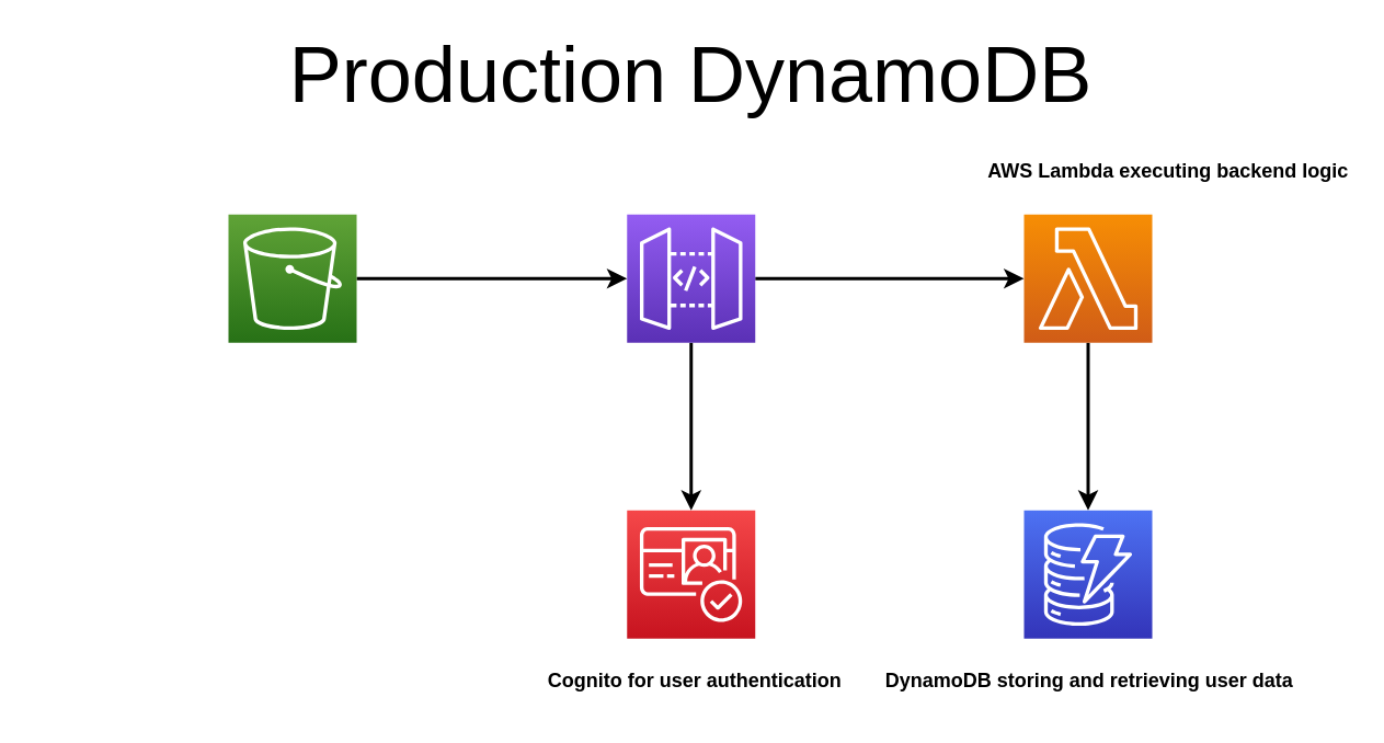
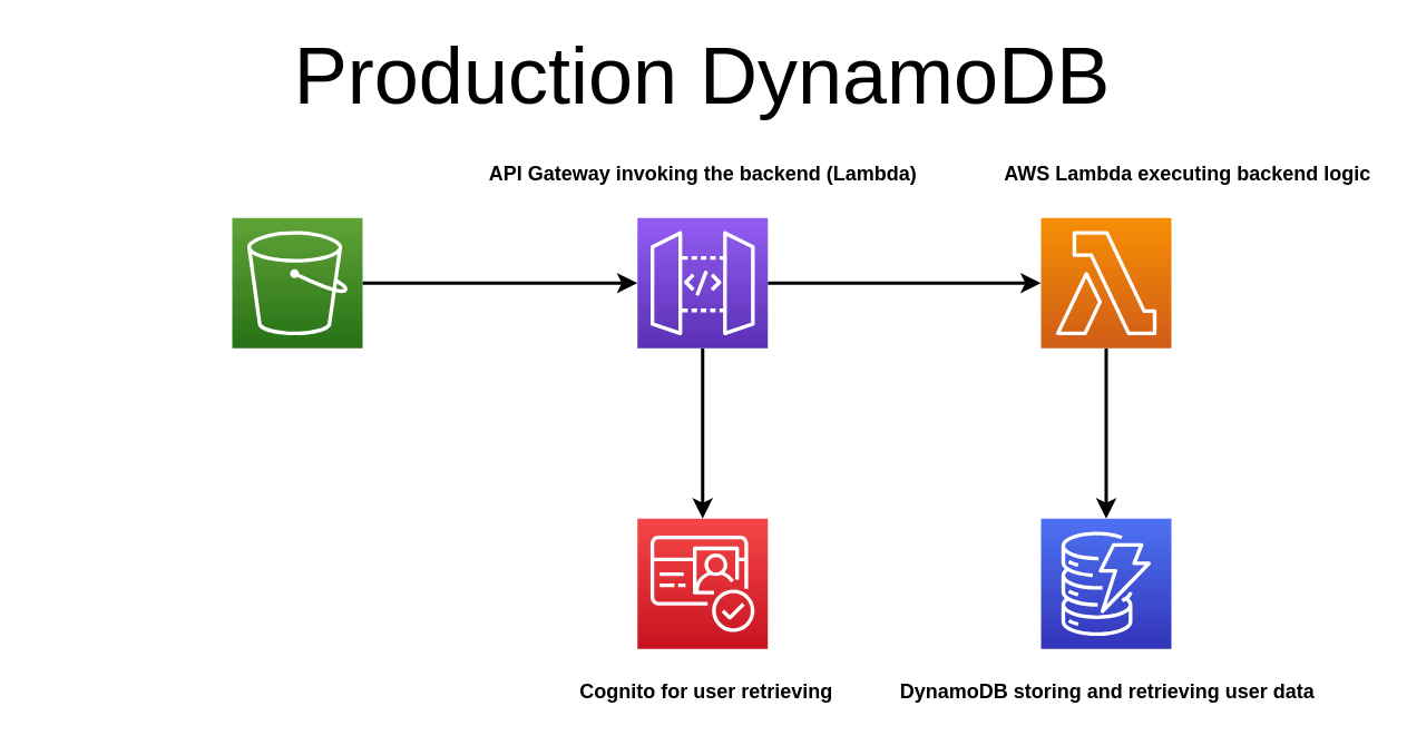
  <mxCell id="0" />
  <mxCell id="1" parent="0" />
  <mxCell id="2" value="Production DynamoDB" style="text;html=1;align=center;verticalAlign=middle;whiteSpace=wrap;rounded=0;fontSize=48;fontColor=#000000;" parent="1" vertex="1"><mxGeometry x="20" y="20" width="800" height="50" as="geometry" /></mxCell>
  <mxCell id="3" style="edgeStyle=orthogonalEdgeStyle;rounded=0;orthogonalLoop=1;html=1;strokeColor=#000000;strokeWidth=2;" edge="1" parent="1" source="11" target="8"><mxGeometry relative="1" as="geometry" /></mxCell>
  <mxCell id="4" style="edgeStyle=orthogonalEdgeStyle;rounded=0;orthogonalLoop=1;html=1;strokeColor=#000000;strokeWidth=2;" edge="1" parent="1" source="8" target="19"><mxGeometry relative="1" as="geometry" /></mxCell>
  <mxCell id="5" style="edgeStyle=orthogonalEdgeStyle;rounded=0;orthogonalLoop=1;html=1;strokeColor=#000000;strokeWidth=2;" edge="1" parent="1" source="19" target="16"><mxGeometry relative="1" as="geometry" /></mxCell>
  <mxCell id="6" style="edgeStyle=orthogonalEdgeStyle;rounded=0;orthogonalLoop=1;html=1;strokeColor=#000000;strokeWidth=2;" edge="1" parent="1" source="8" target="13"><mxGeometry relative="1" as="geometry" /></mxCell>
  <mxCell id="7" value="" style="group" vertex="1" connectable="0" parent="1"><mxGeometry x="295" y="90" width="250" height="118" as="geometry" /></mxCell>
  <mxCell id="8" value="" style="sketch=0;points=[[0,0,0],[0.25,0,0],[0.5,0,0],[0.75,0,0],[1,0,0],[0,1,0],[0.25,1,0],[0.5,1,0],[0.75,1,0],[1,1,0],[0,0.25,0],[0,0.5,0],[0,0.75,0],[1,0.25,0],[1,0.5,0],[1,0.75,0]];outlineConnect=0;fontColor=#232F3E;gradientColor=#945DF2;gradientDirection=north;fillColor=#5A30B5;strokeColor=#ffffff;dashed=0;verticalLabelPosition=bottom;verticalAlign=top;align=center;html=1;fontSize=12;fontStyle=0;aspect=fixed;shape=mxgraph.aws4.resourceIcon;resIcon=mxgraph.aws4.api_gateway;" vertex="1" parent="7"><mxGeometry x="86" y="40" width="78" height="78" as="geometry" /></mxCell>
+ <mxCell id="9" value="API Gateway invoking the backend (Lambda)" style="text;html=1;align=center;fontSize=12;fontColor=#000000;fontStyle=1" vertex="1" parent="7"><mxGeometry width="250" height="30" as="geometry" /></mxCell>
  <mxCell id="10" value="" style="group" vertex="1" connectable="0" parent="1"><mxGeometry x="77.5" y="130" width="200" height="120" as="geometry" /></mxCell>
  <mxCell id="11" value="" style="sketch=0;points=[[0,0,0],[0.25,0,0],[0.5,0,0],[0.75,0,0],[1,0,0],[0,1,0],[0.25,1,0],[0.5,1,0],[0.75,1,0],[1,1,0],[0,0.25,0],[0,0.5,0],[0,0.75,0],[1,0.25,0],[1,0.5,0],[1,0.75,0]];outlineConnect=0;fontColor=#232F3E;gradientColor=#60A337;gradientDirection=north;fillColor=#277116;strokeColor=#ffffff;dashed=0;verticalLabelPosition=bottom;verticalAlign=top;align=center;html=1;fontSize=12;fontStyle=0;aspect=fixed;shape=mxgraph.aws4.resourceIcon;resIcon=mxgraph.aws4.s3;" vertex="1" parent="10"><mxGeometry x="61" width="78" height="78" as="geometry" /></mxCell>
  <mxCell id="12" value="" style="group" vertex="1" connectable="0" parent="1"><mxGeometry x="321.5" y="310" width="200" height="120" as="geometry" /></mxCell>
  <mxCell id="13" value="" style="sketch=0;points=[[0,0,0],[0.25,0,0],[0.5,0,0],[0.75,0,0],[1,0,0],[0,1,0],[0.25,1,0],[0.5,1,0],[0.75,1,0],[1,1,0],[0,0.25,0],[0,0.5,0],[0,0.75,0],[1,0.25,0],[1,0.5,0],[1,0.75,0]];outlineConnect=0;fontColor=#232F3E;gradientColor=#F54749;gradientDirection=north;fillColor=#C7131F;strokeColor=#ffffff;dashed=0;verticalLabelPosition=bottom;verticalAlign=top;align=center;html=1;fontSize=12;fontStyle=1;aspect=fixed;shape=mxgraph.aws4.resourceIcon;resIcon=mxgraph.aws4.cognito;" vertex="1" parent="12"><mxGeometry x="59.5" width="78" height="78" as="geometry" /></mxCell>
- <mxCell id="14" value="Cognito for user authentication" style="text;html=1;align=center;fontSize=12;fontColor=#000000;fontStyle=1" vertex="1" parent="12"><mxGeometry y="90" width="200" height="30" as="geometry" /></mxCell>
+ <mxCell id="14" value="Cognito for user retrieving" style="text;html=1;align=center;fontSize=12;fontColor=#000000;fontStyle=1" vertex="1" parent="12"><mxGeometry y="90" width="200" height="30" as="geometry" /></mxCell>
  <mxCell id="15" value="" style="group" vertex="1" connectable="0" parent="1"><mxGeometry x="536.5" y="310" width="250" height="120" as="geometry" /></mxCell>
  <mxCell id="16" value="" style="sketch=0;points=[[0,0,0],[0.25,0,0],[0.5,0,0],[0.75,0,0],[1,0,0],[0,1,0],[0.25,1,0],[0.5,1,0],[0.75,1,0],[1,1,0],[0,0.25,0],[0,0.5,0],[0,0.75,0],[1,0.25,0],[1,0.5,0],[1,0.75,0]];outlineConnect=0;fontColor=#232F3E;gradientColor=#4D72F3;gradientDirection=north;fillColor=#3334B9;strokeColor=#ffffff;dashed=0;verticalLabelPosition=bottom;verticalAlign=top;align=center;html=1;fontSize=12;fontStyle=0;aspect=fixed;shape=mxgraph.aws4.resourceIcon;resIcon=mxgraph.aws4.dynamodb;" vertex="1" parent="15"><mxGeometry x="86" width="78" height="78" as="geometry" /></mxCell>
  <mxCell id="17" value="DynamoDB storing and retrieving user data" style="text;html=1;align=center;fontSize=12;fontColor=#000000;fontStyle=1" vertex="1" parent="15"><mxGeometry y="90" width="250" height="30" as="geometry" /></mxCell>
  <mxCell id="18" value="" style="group" vertex="1" connectable="0" parent="1"><mxGeometry x="610" y="90" width="200" height="118" as="geometry" /></mxCell>
  <mxCell id="19" value="" style="sketch=0;points=[[0,0,0],[0.25,0,0],[0.5,0,0],[0.75,0,0],[1,0,0],[0,1,0],[0.25,1,0],[0.5,1,0],[0.75,1,0],[1,1,0],[0,0.25,0],[0,0.5,0],[0,0.75,0],[1,0.25,0],[1,0.5,0],[1,0.75,0]];outlineConnect=0;fontColor=#232F3E;gradientColor=#F78E04;gradientDirection=north;fillColor=#D05C17;strokeColor=#ffffff;dashed=0;verticalLabelPosition=bottom;verticalAlign=top;align=center;html=1;fontSize=12;fontStyle=0;aspect=fixed;shape=mxgraph.aws4.resourceIcon;resIcon=mxgraph.aws4.lambda;" vertex="1" parent="18"><mxGeometry x="12.5" y="40" width="78" height="78" as="geometry" /></mxCell>
  <mxCell id="20" value="AWS Lambda executing backend logic" style="text;html=1;align=center;fontSize=12;fontColor=#000000;fontStyle=1" vertex="1" parent="18"><mxGeometry width="200" height="30" as="geometry" /></mxCell>
